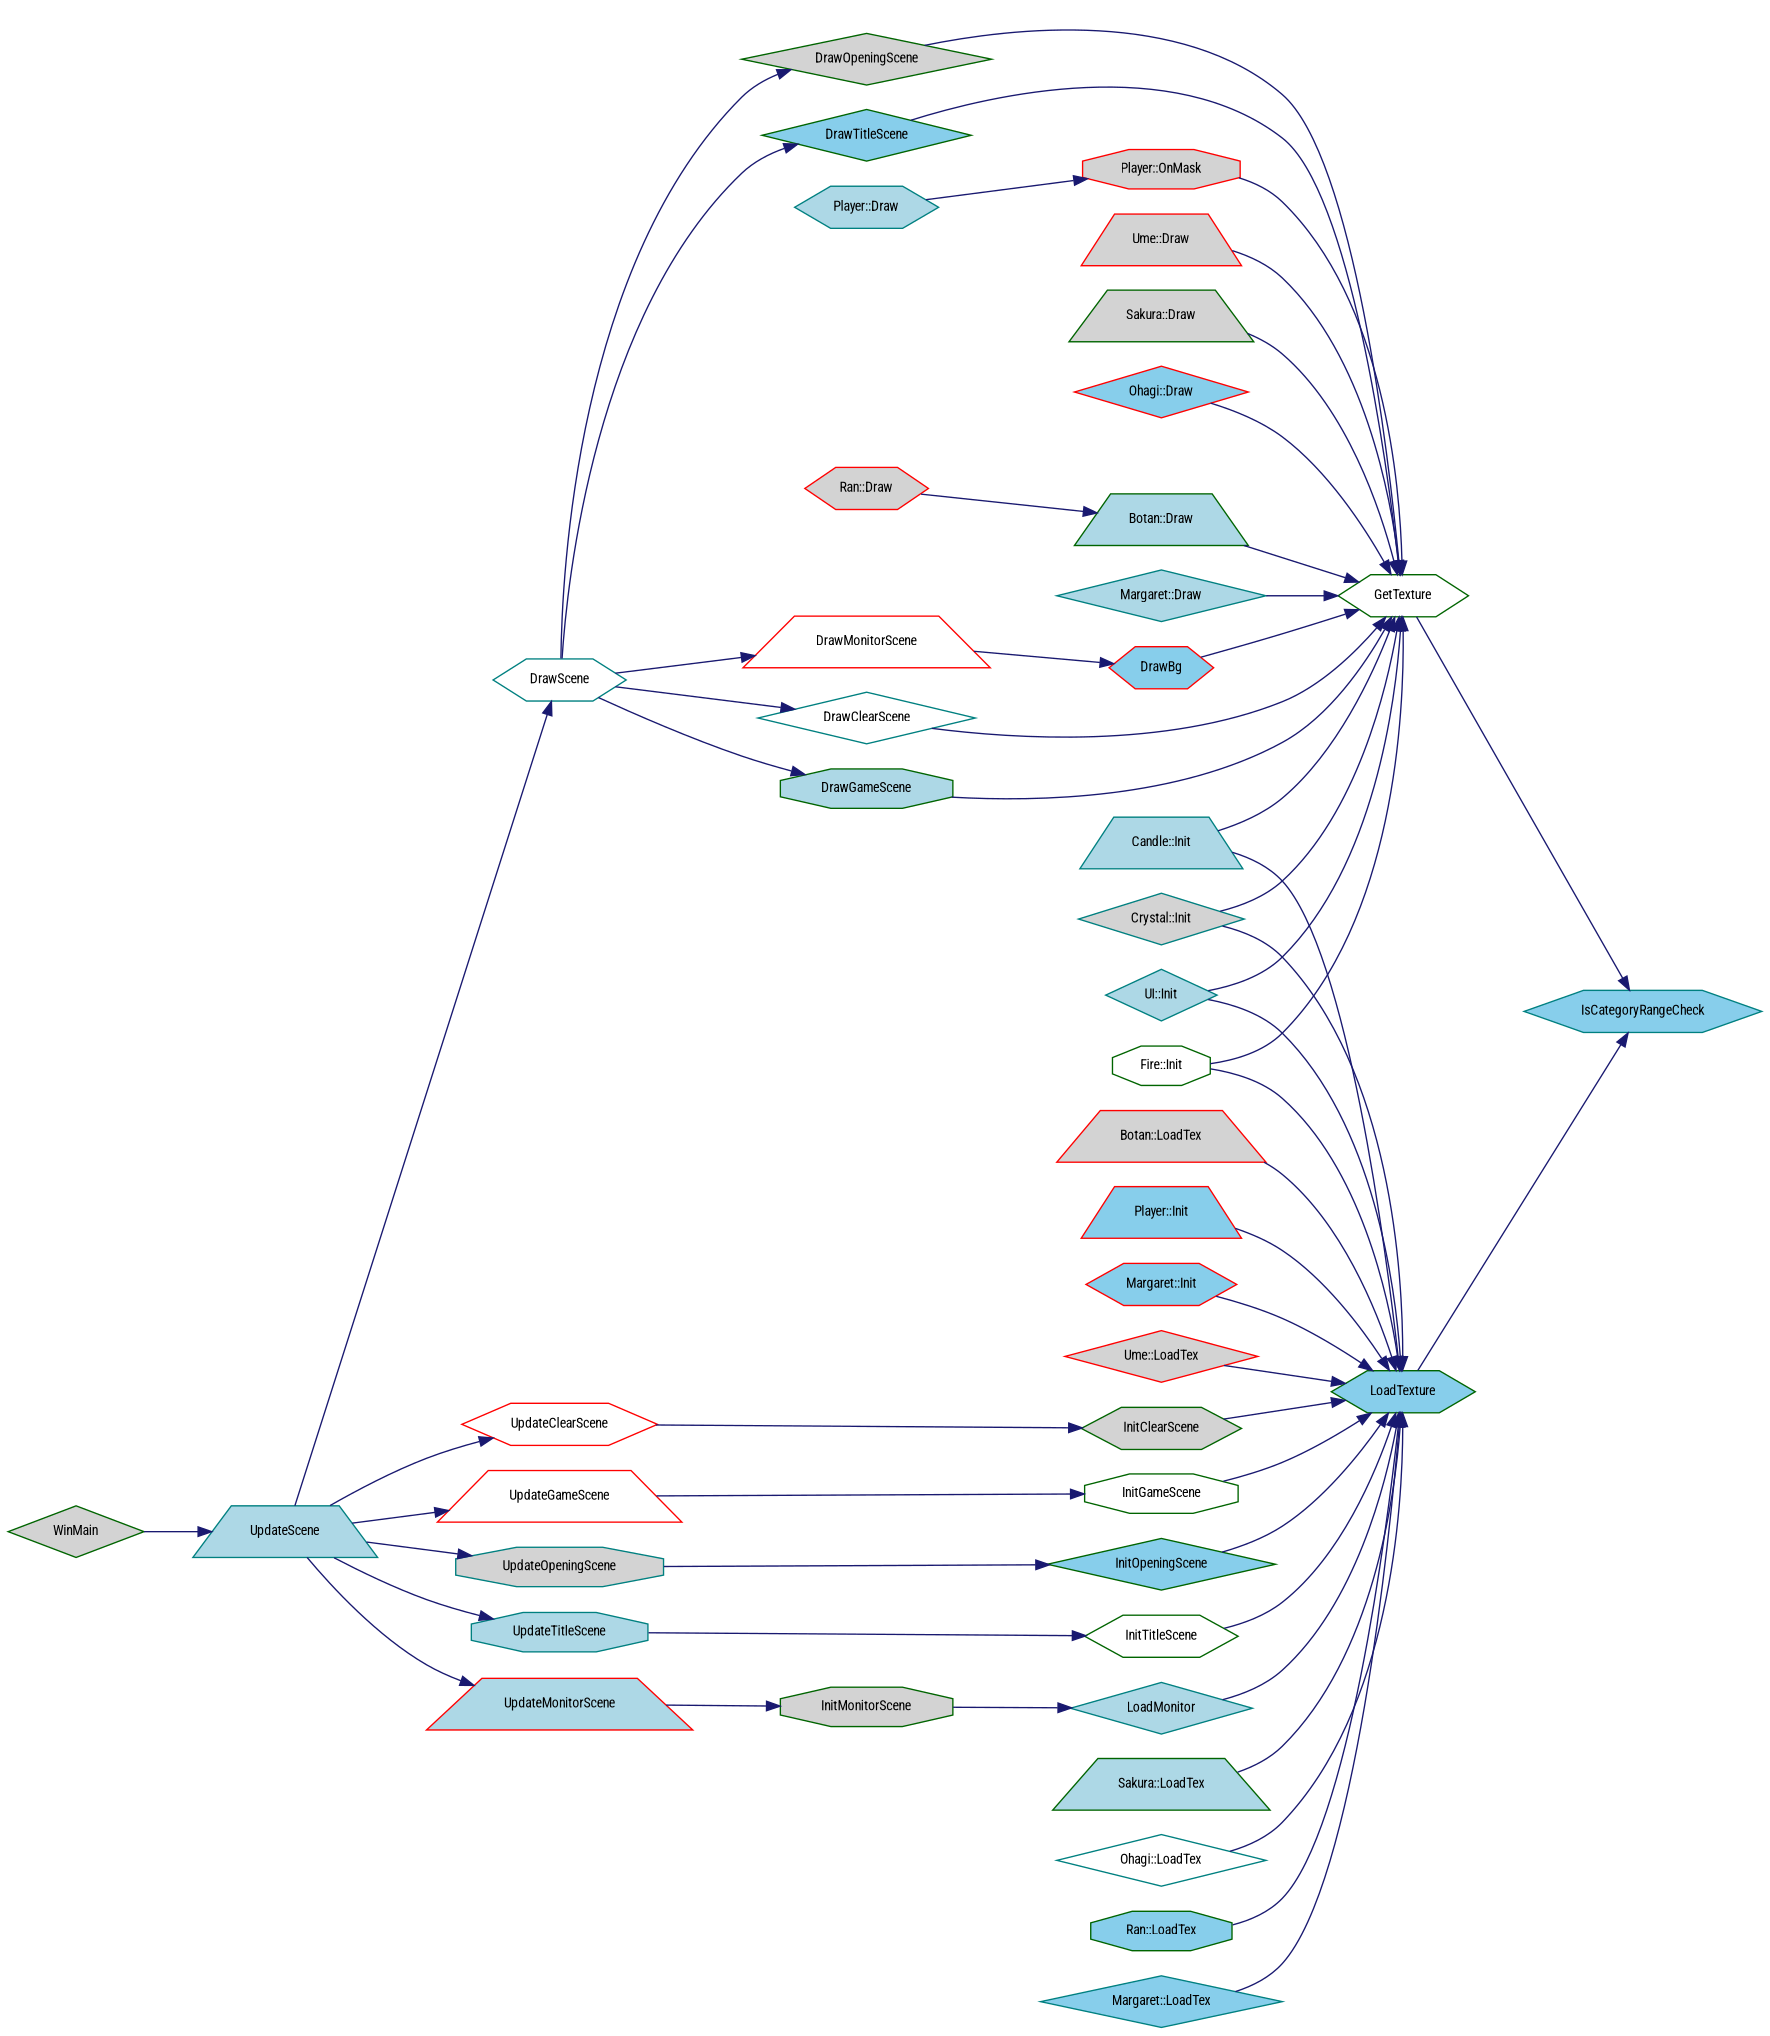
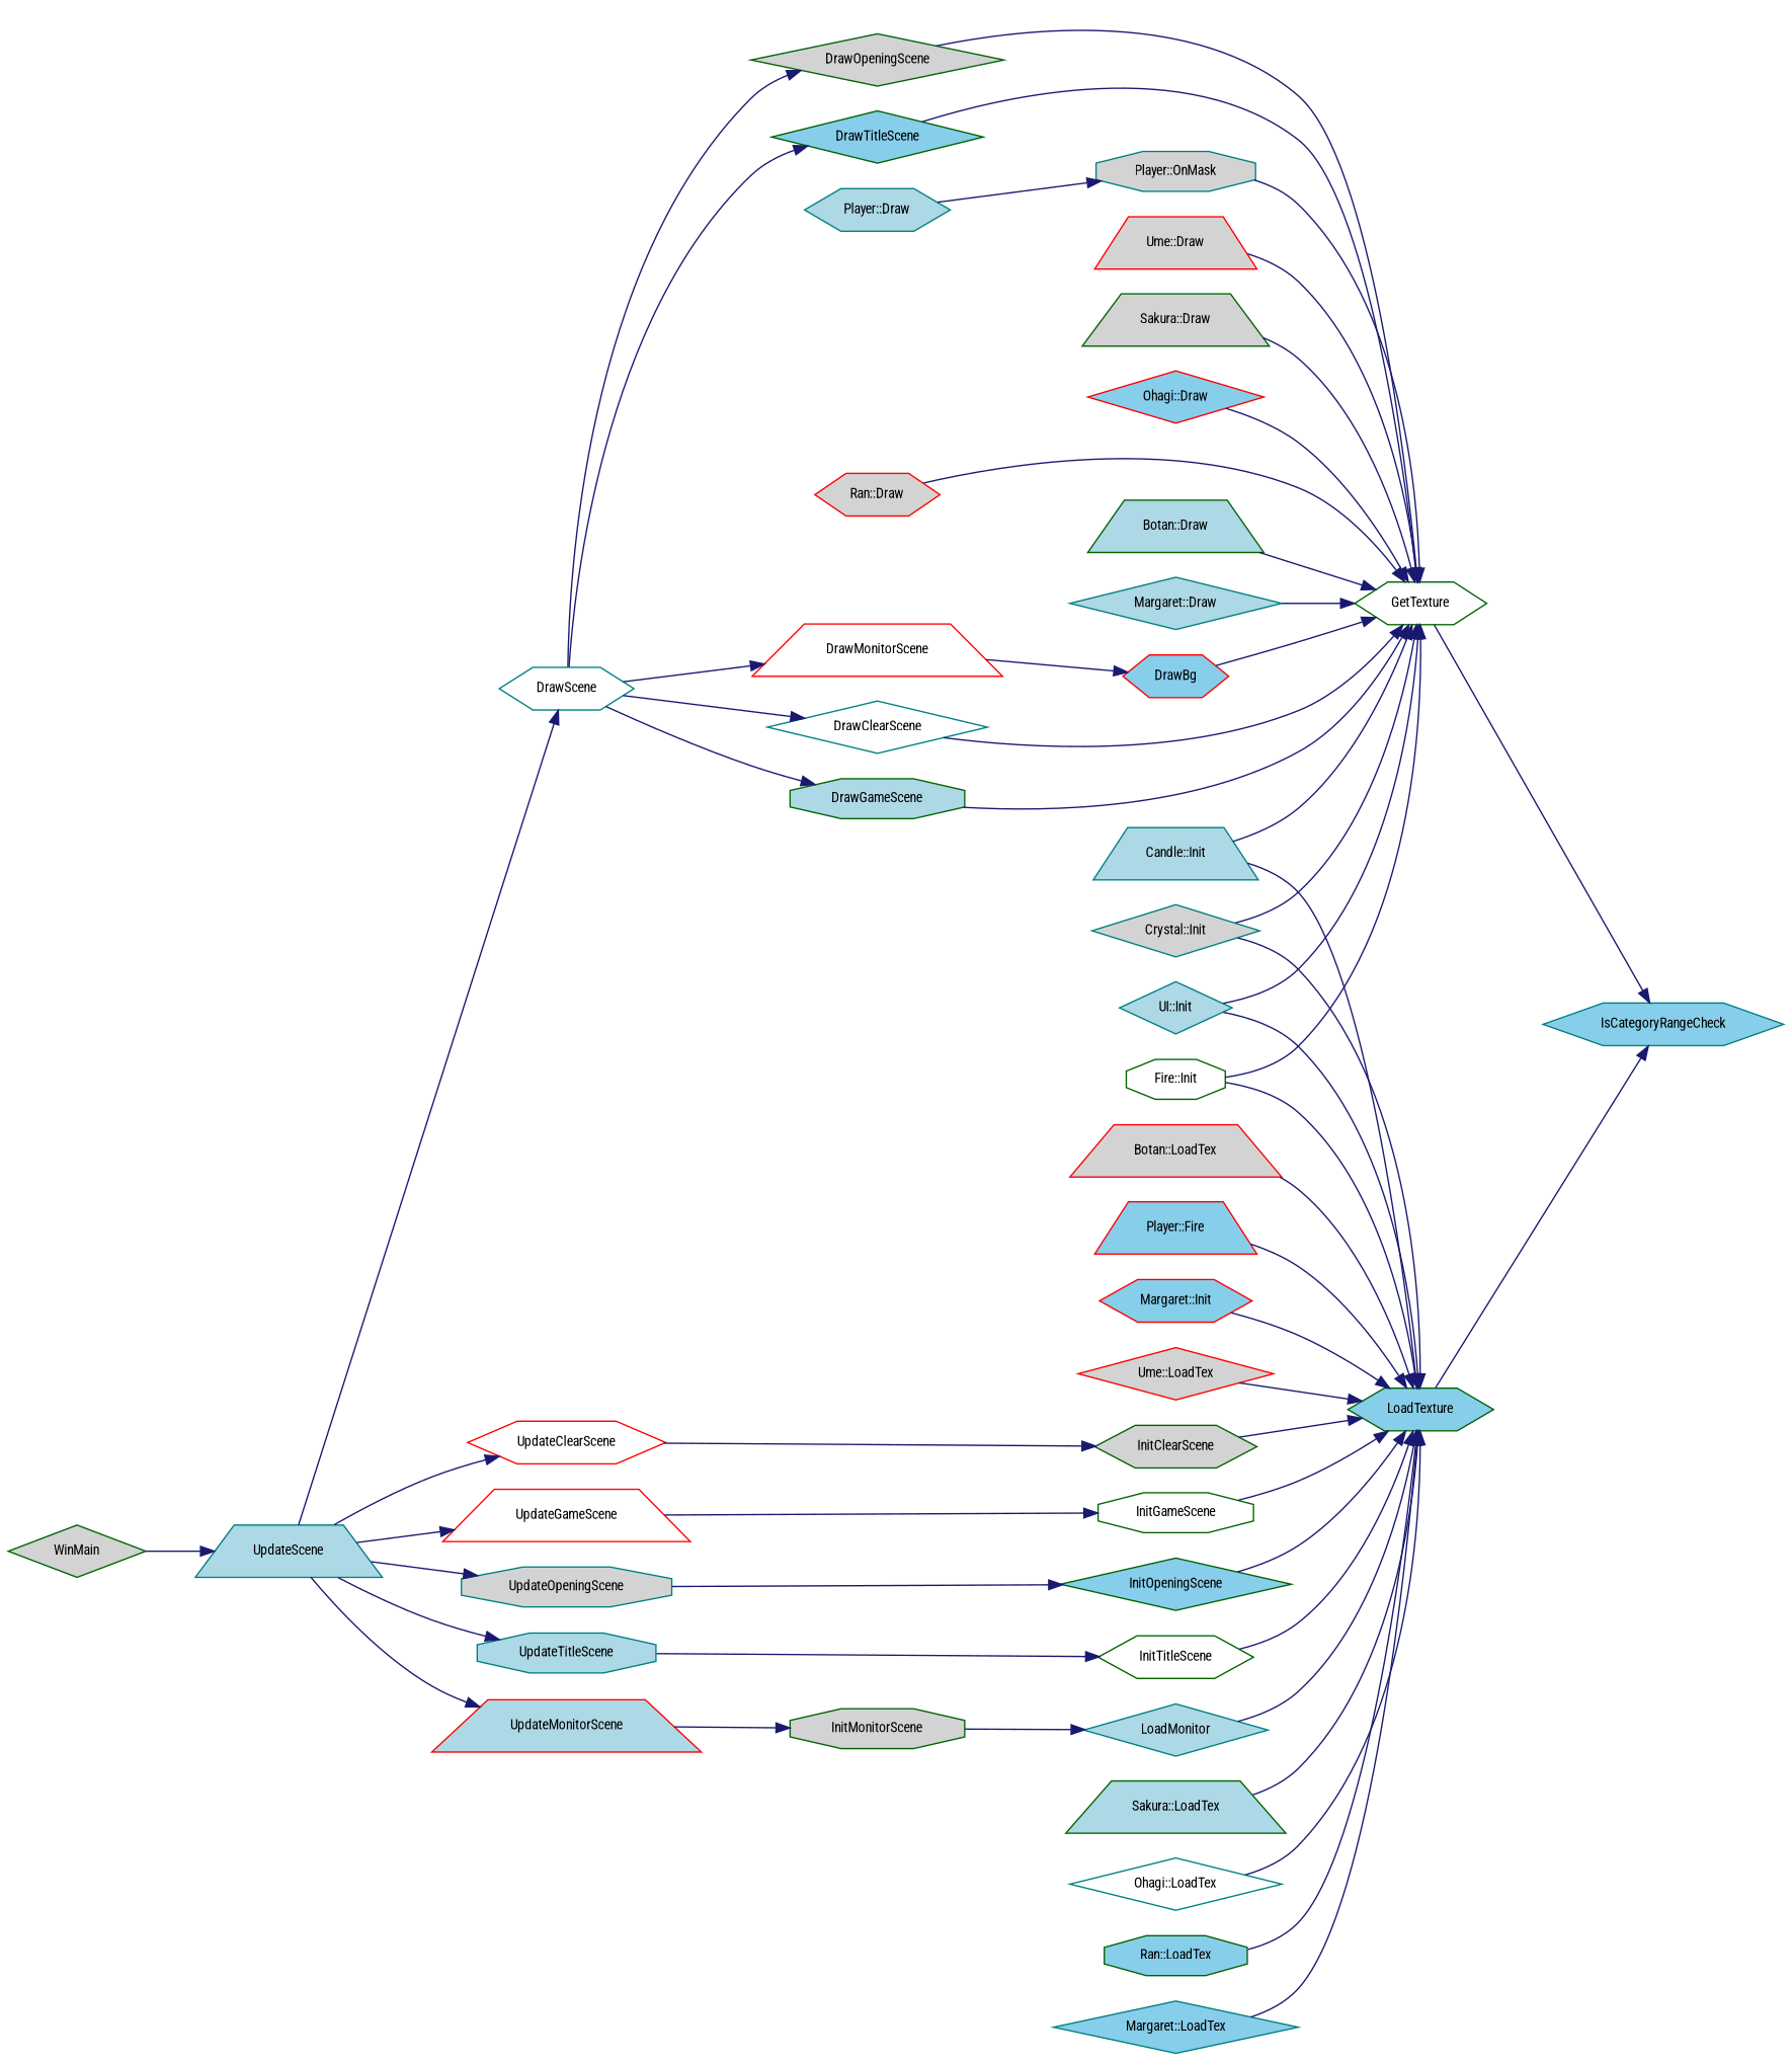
  digraph {
    fontname="Roboto Condensed"
    rankdir=RL
    node [color=darkgreen fillcolor=lightgrey fontname="Roboto Condensed" fontsize=10 shape=diamond style=filled]
    edge [color=midnightblue dir=back fontname="Roboto Condensed" fontsize=10 labelfontname=Helvetica labelfontsize=10 style=solid]
    n1 [color=teal fillcolor=skyblue fontcolor=black height=0.2 label=IsCategoryRangeCheck shape=hexagon width=0.4]
    n2 [fillcolor=white height=0.2 label=GetTexture shape=hexagon width=0.4]
    n3 [fillcolor=skyblue height=0.2 label=LoadTexture shape=hexagon width=0.4]
    n4 [color=red height=0.2 label="Ume::Draw" shape=trapezium width=0.4]
    n5 [height=0.2 label="Sakura::Draw" shape=trapezium width=0.4]
    n6 [color=red fillcolor=skyblue height=0.2 label="Ohagi::Draw" width=0.4]
    n7 [color=red height=0.2 label="Ran::Draw" shape=hexagon width=0.4]
    n8 [color=teal fillcolor=lightblue height=0.2 label="Margaret::Draw" width=0.4]
    n9 [fillcolor=lightblue height=0.2 label="Botan::Draw" shape=trapezium width=0.4]
    n10 [color=red fillcolor=skyblue height=0.2 label=DrawBg shape=hexagon width=0.4]
    n11 [color=teal fillcolor=white height=0.2 label=DrawClearScene width=0.4]
    n12 [fillcolor=lightblue height=0.2 label=DrawGameScene shape=octagon width=0.4]
    n13 [height=0.2 label=DrawOpeningScene width=0.4]
    n14 [fillcolor=skyblue height=0.2 label=DrawTitleScene width=0.4]
    n15 [color=teal height=0.2 label="Crystal::Init" width=0.4]
    n16 [color=teal fillcolor=lightblue height=0.2 label="UI::Init" width=0.4]
    n17 [fillcolor=white height=0.2 label="Fire::Init" shape=octagon width=0.4]
    n18 [color=teal fillcolor=lightblue height=0.2 label="Candle::Init" shape=trapezium width=0.4]
-   n19 [color=red height=0.2 label="Player::OnMask" shape=octagon width=0.4]
-   n20 [color=red fillcolor=skyblue height=0.2 label="Player::Init" shape=trapezium width=0.4]
+   n19 [color=teal height=0.2 label="Player::OnMask" shape=octagon width=0.4]
+   n20 [color=red fillcolor=skyblue height=0.2 label="Player::Fire" shape=trapezium width=0.4]
    n21 [color=red fillcolor=skyblue height=0.2 label="Margaret::Init" shape=hexagon width=0.4]
    n22 [height=0.2 label=InitClearScene shape=hexagon width=0.4]
    n23 [fillcolor=white height=0.2 label=InitGameScene shape=octagon width=0.4]
    n24 [fillcolor=skyblue height=0.2 label=InitOpeningScene width=0.4]
    n25 [fillcolor=white height=0.2 label=InitTitleScene shape=hexagon width=0.4]
    n26 [color=teal fillcolor=lightblue height=0.2 label=LoadMonitor width=0.4]
    n27 [color=red height=0.2 label="Ume::LoadTex" width=0.4]
    n28 [fillcolor=lightblue height=0.2 label="Sakura::LoadTex" shape=trapezium width=0.4]
    n29 [color=teal fillcolor=white height=0.2 label="Ohagi::LoadTex" width=0.4]
    n30 [fillcolor=skyblue height=0.2 label="Ran::LoadTex" shape=octagon width=0.4]
    n31 [color=teal fillcolor=skyblue height=0.2 label="Margaret::LoadTex" width=0.4]
    n32 [color=red height=0.2 label="Botan::LoadTex" shape=trapezium width=0.4]
    n33 [color=red fillcolor=white height=0.2 label=DrawMonitorScene shape=trapezium width=0.4]
    n34 [color=teal fillcolor=white height=0.2 label=DrawScene shape=hexagon width=0.4]
    n35 [color=teal fillcolor=lightblue height=0.2 label="Player::Draw" shape=hexagon width=0.4]
    n36 [color=teal fillcolor=lightblue height=0.2 label=UpdateScene shape=trapezium width=0.4]
    n37 [height=0.2 label=WinMain width=0.4]
    n38 [color=red fillcolor=white height=0.2 label=UpdateClearScene shape=hexagon width=0.4]
    n39 [color=red fillcolor=white height=0.2 label=UpdateGameScene shape=trapezium width=0.4]
    n40 [color=teal height=0.2 label=UpdateOpeningScene shape=octagon width=0.4]
    n41 [color=teal fillcolor=lightblue height=0.2 label=UpdateTitleScene shape=octagon width=0.4]
    n42 [height=0.2 label=InitMonitorScene shape=octagon width=0.4]
    n43 [color=red fillcolor=lightblue height=0.2 label=UpdateMonitorScene shape=trapezium width=0.4]
    n1 -> n2
    n1 -> n3
    n2 -> n4
    n2 -> n5
    n2 -> n6
-   n9 -> n7
+   n2 -> n7
    n2 -> n8
    n2 -> n9
    n2 -> n10
    n2 -> n11
    n2 -> n12
    n2 -> n13
    n2 -> n14
    n2 -> n15
    n2 -> n16
    n2 -> n17
    n2 -> n18
    n2 -> n19
    n3 -> n15
    n3 -> n16
    n3 -> n17
    n3 -> n18
    n3 -> n20
    n3 -> n21
    n3 -> n22
    n3 -> n23
    n3 -> n24
    n3 -> n25
    n3 -> n26
    n3 -> n27
    n3 -> n28
    n3 -> n29
    n3 -> n30
    n3 -> n31
    n3 -> n32
    n10 -> n33
    n11 -> n34
    n12 -> n34
    n13 -> n34
    n14 -> n34
    n19 -> n35
    n22 -> n38
    n23 -> n39
    n24 -> n40
    n25 -> n41
    n26 -> n42
    n33 -> n34
    n34 -> n36
    n36 -> n37
    n38 -> n36
    n39 -> n36
    n40 -> n36
    n41 -> n36
    n42 -> n43
    n43 -> n36
  }
